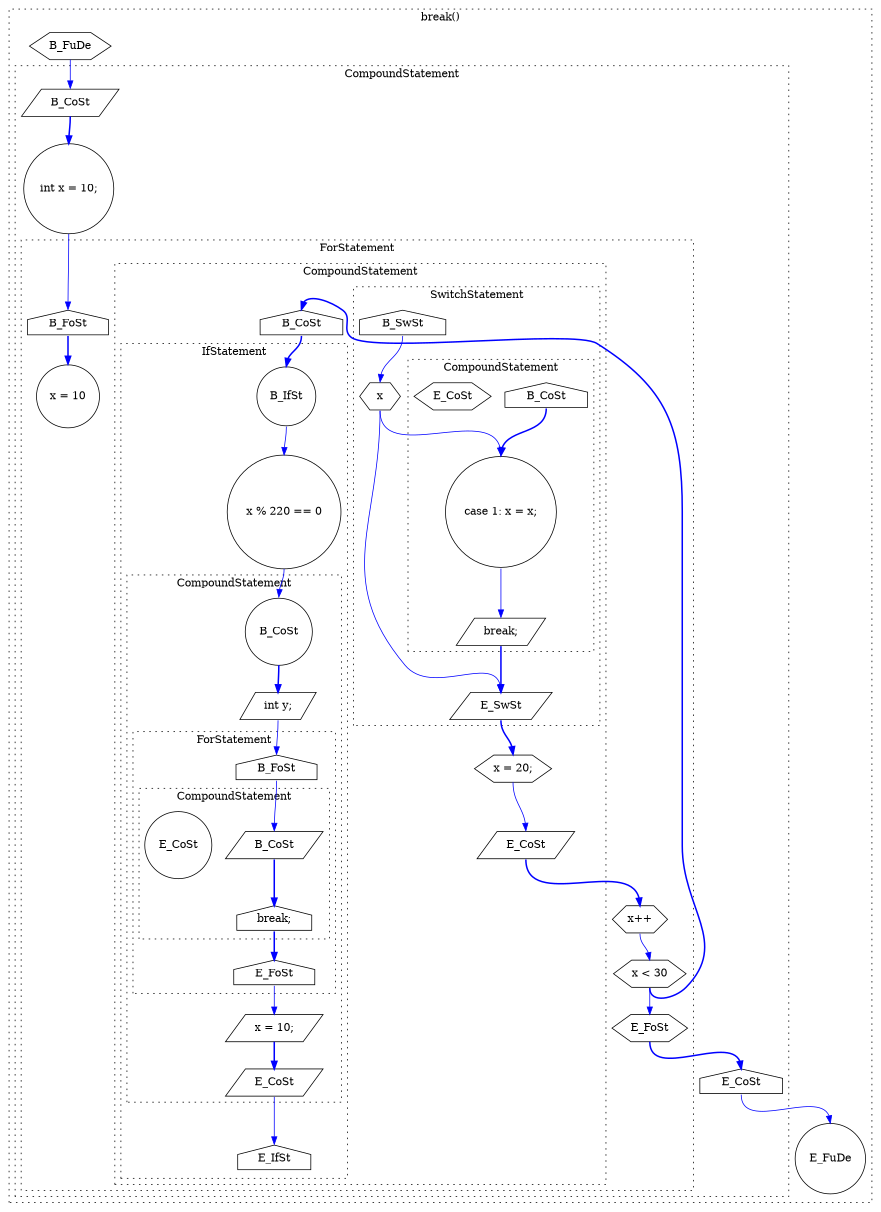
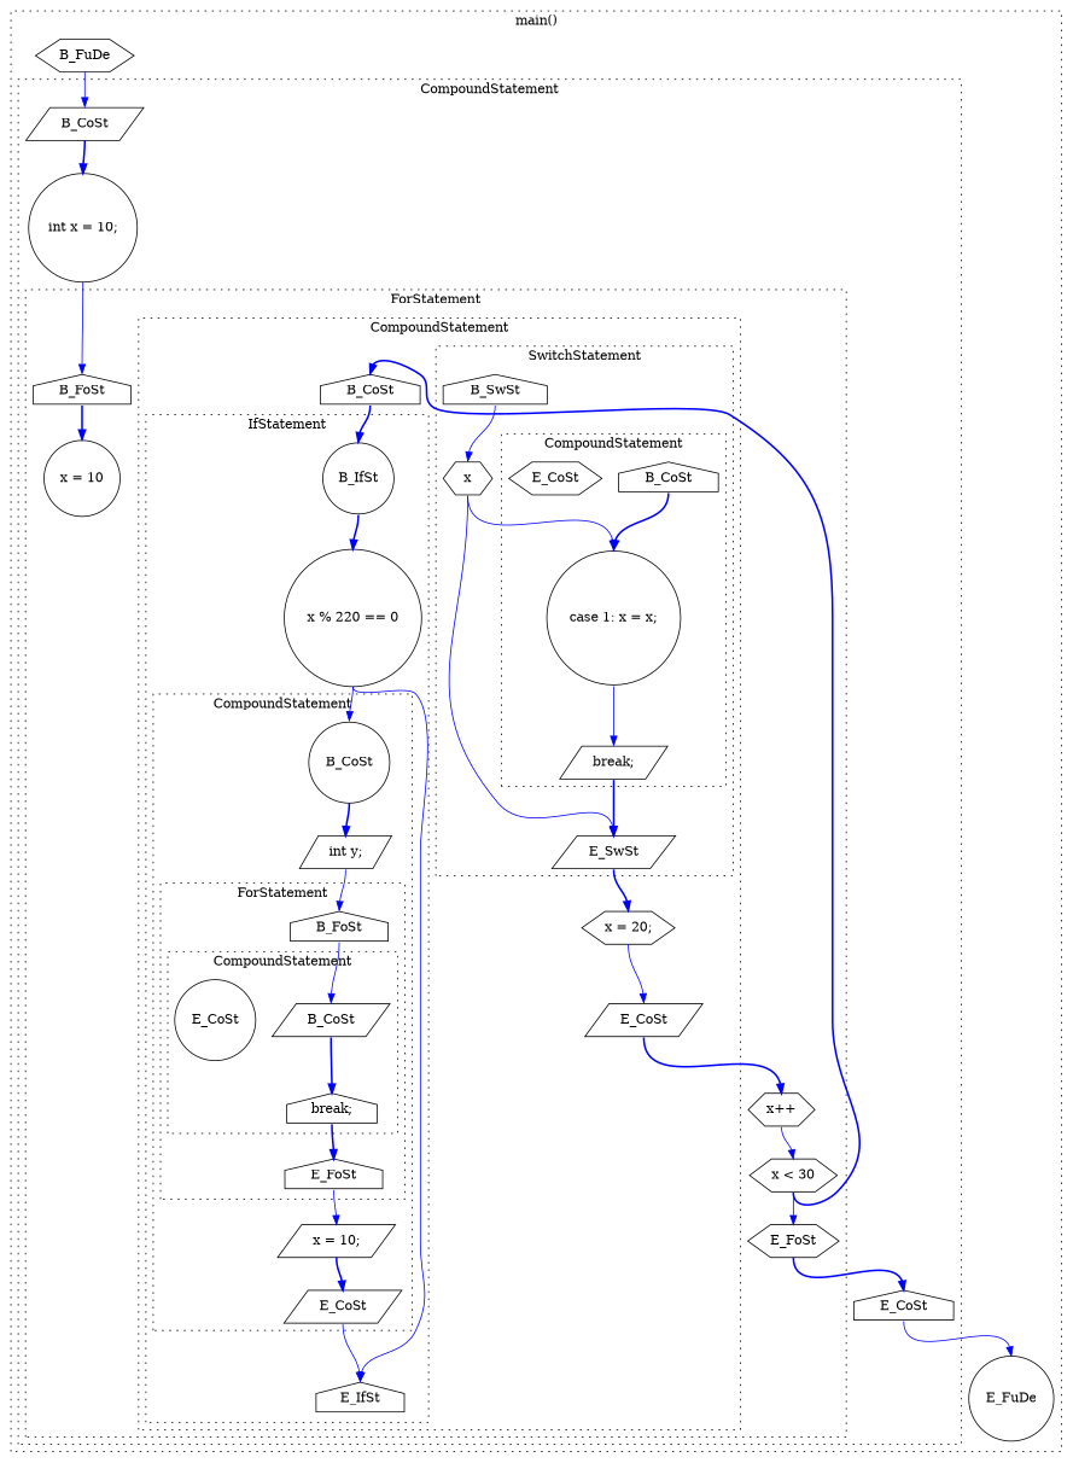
  digraph {
    compound=true
    node [shape=house]
    edge [color=blue headport=n style=solid tailport=s weight=8]
    n1 [label=B_CoSt shape=parallelogram]
    n2 [label=E_CoSt shape=circle]
    n3 [label="break;"]
    n4 [label=B_FoSt]
    n5 [label=E_FoSt]
    n6 [label=B_CoSt shape=circle]
    n7 [label=E_CoSt shape=parallelogram]
    n8 [label="int y;" shape=parallelogram]
    n9 [label="x = 10;" shape=parallelogram]
    n10 [label=B_IfSt shape=circle]
    n11 [label=E_IfSt]
    n12 [label="x % 220 == 0" shape=circle]
    n13 [label=B_CoSt]
    n14 [label=E_CoSt shape=hexagon]
    n15 [label="case 1: x = x;" shape=circle]
    n16 [label="break;" shape=parallelogram]
    n17 [label=B_SwSt]
    n18 [label=E_SwSt shape=parallelogram]
    n19 [label=x shape=hexagon]
    n20 [label=B_CoSt]
    n21 [label=E_CoSt shape=parallelogram]
    n22 [label="x = 20;" shape=hexagon]
    n23 [label=B_FoSt]
    n24 [label=E_FoSt shape=hexagon]
    n25 [label="x = 10" shape=circle]
    n26 [label="x < 30" shape=hexagon]
    n27 [label="x++" shape=hexagon]
    n28 [label=B_CoSt shape=parallelogram]
    n29 [label=E_CoSt]
    n30 [label="int x = 10;" shape=circle]
    n31 [label=B_FuDe shape=hexagon]
    n32 [label=E_FuDe shape=circle]
    subgraph cluster_1 {
-     label="break()"
+     label="main()"
      style=dotted
      n31
      n32
      subgraph cluster_2 {
        label=CompoundStatement
        style=dotted
        n28
        n29
        n30
        subgraph cluster_3 {
          label=ForStatement
          style=dotted
          n23
          n24
          n25
          n26
          n27
          subgraph cluster_4 {
            label=CompoundStatement
            style=dotted
            n20
            n21
            n22
            subgraph cluster_5 {
              label=IfStatement
              style=dotted
              n10
              n11
              n12
              subgraph cluster_6 {
                label=CompoundStatement
                style=dotted
                n6
                n7
                n8
                n9
                subgraph cluster_7 {
                  label=ForStatement
                  style=dotted
                  n4
                  n5
                  subgraph cluster_8 {
                    label=CompoundStatement
                    style=dotted
                    n1
                    n2
                    n3
                  }
                }
              }
            }
            subgraph cluster_9 {
              label=SwitchStatement
              style=dotted
              n17
              n18
              n19
              subgraph cluster_10 {
                label=CompoundStatement
                style=dotted
                n13
                n14
                n15
                n16
              }
            }
          }
        }
      }
    }
    n1 -> n3 [style=bold]
    n3 -> n5 [style=bold]
    n4 -> n1
    n5 -> n9
    n6 -> n8 [style=bold]
    n7 -> n11
    n8 -> n4
    n9 -> n7 [style=bold]
-   n10 -> n12
+   n10 -> n12 [style=bold]
    n12 -> n6
+   n12 -> n11
    n13 -> n15 [style=bold]
    n15 -> n16
    n16 -> n18 [style=bold]
    n17 -> n19
    n18 -> n22 [style=bold]
    n19 -> n15
    n19 -> n18
    n20 -> n10 [style=bold]
    n21 -> n27 [style=bold]
    n22 -> n21
    n23 -> n25 [style=bold]
    n24 -> n29 [style=bold]
    n26 -> n20 [style=bold]
    n26 -> n24
    n27 -> n26
    n28 -> n30 [style=bold]
    n29 -> n32
    n30 -> n23
    n31 -> n28
  }
